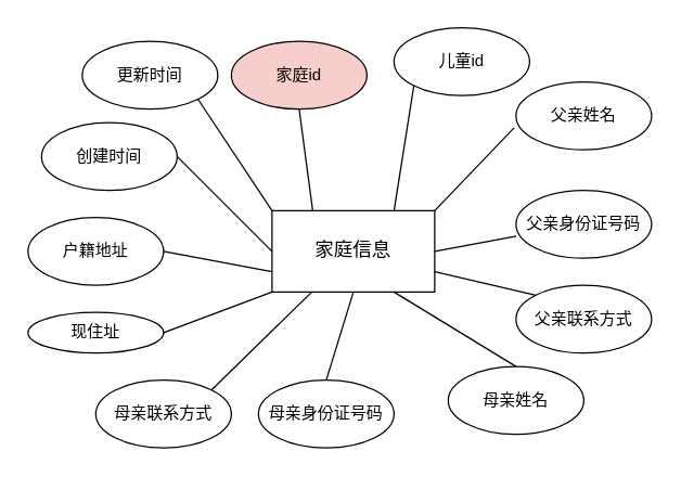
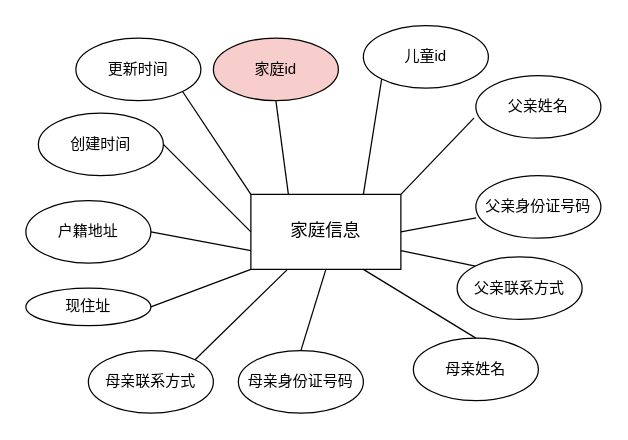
  <mxCell id="0" />
  <mxCell id="1" parent="0" />
  <mxCell id="2" value="&lt;p style=&quot;margin-left:21.25pt;mso-para-margin-left:0.0gd;text-indent:-21.25pt;&lt;br/&gt;mso-char-indent-count:0.0;mso-list:l0 level1 lfo1;&quot; class=&quot;MsoNormal&quot;&gt;&lt;span style=&quot;mso-spacerun:'yes';font-family:宋体;mso-ascii-font-family:Calibri;&lt;br/&gt;mso-hansi-font-family:Calibri;mso-bidi-font-family:'Times New Roman';font-size:10.5pt;&lt;br/&gt;mso-font-kerning:1.0pt;&quot;&gt;家庭信息&lt;/span&gt;&lt;/p&gt;" style="rounded=0;whiteSpace=wrap;html=1;" vertex="1" parent="1"><mxGeometry x="200" y="155" width="120" height="60" as="geometry" /></mxCell>
  <mxCell id="3" value="更新时间" style="ellipse;whiteSpace=wrap;html=1;" vertex="1" parent="1"><mxGeometry x="60" y="30" width="100" height="50" as="geometry" /></mxCell>
  <mxCell id="4" value="户籍地址" style="ellipse;whiteSpace=wrap;html=1;" vertex="1" parent="1"><mxGeometry x="20" y="160" width="100" height="50" as="geometry" /></mxCell>
  <mxCell id="5" value="母亲联系方式" style="ellipse;whiteSpace=wrap;html=1;" vertex="1" parent="1"><mxGeometry x="70" y="280" width="100" height="50" as="geometry" /></mxCell>
  <mxCell id="6" value="母亲身份证号码" style="ellipse;whiteSpace=wrap;html=1;" vertex="1" parent="1"><mxGeometry x="190" y="280" width="100" height="50" as="geometry" /></mxCell>
  <mxCell id="7" value="家庭id" style="ellipse;whiteSpace=wrap;html=1;fillColor=#f8cecc;" vertex="1" parent="1"><mxGeometry x="170" y="30" width="100" height="50" as="geometry" /></mxCell>
  <mxCell id="8" value="儿童id" style="ellipse;whiteSpace=wrap;html=1;" vertex="1" parent="1"><mxGeometry x="290" y="20" width="100" height="50" as="geometry" /></mxCell>
  <mxCell id="9" value="父亲姓名" style="ellipse;whiteSpace=wrap;html=1;" vertex="1" parent="1"><mxGeometry x="380" y="60" width="100" height="50" as="geometry" /></mxCell>
  <mxCell id="10" value="父亲身份证号码" style="ellipse;whiteSpace=wrap;html=1;" vertex="1" parent="1"><mxGeometry x="380" y="140" width="100" height="50" as="geometry" /></mxCell>
- <mxCell id="11" value="父亲联系方式" style="ellipse;whiteSpace=wrap;html=1;" vertex="1" parent="1"><mxGeometry x="380" y="210" width="100" height="50" as="geometry" /></mxCell>
+ <mxCell id="11" value="父亲联系方式" style="ellipse;whiteSpace=wrap;html=1;" vertex="1" parent="1"><mxGeometry x="365" y="205" width="100" height="50" as="geometry" /></mxCell>
  <mxCell id="12" value="母亲姓名" style="ellipse;whiteSpace=wrap;html=1;" vertex="1" parent="1"><mxGeometry x="330" y="270" width="100" height="50" as="geometry" /></mxCell>
  <mxCell id="13" value="创建时间" style="ellipse;whiteSpace=wrap;html=1;" vertex="1" parent="1"><mxGeometry x="30" y="90" width="100" height="50" as="geometry" /></mxCell>
  <mxCell id="14" value="现住址" style="ellipse;whiteSpace=wrap;html=1;" vertex="1" parent="1"><mxGeometry x="20" y="230" width="100" height="30" as="geometry" /></mxCell>
  <mxCell id="15" value="" style="endArrow=none;html=1;rounded=0;entryX=0;entryY=1;entryDx=0;entryDy=0;exitX=1;exitY=0.5;exitDx=0;exitDy=0;" edge="1" parent="1" source="14" target="2"><mxGeometry width="50" height="50" relative="1" as="geometry"><mxPoint x="-20" y="450" as="sourcePoint" /><mxPoint x="30" y="400" as="targetPoint" /></mxGeometry></mxCell>
  <mxCell id="16" value="" style="endArrow=none;html=1;rounded=0;exitX=1;exitY=0;exitDx=0;exitDy=0;" edge="1" parent="1" source="5" target="2"><mxGeometry width="50" height="50" relative="1" as="geometry"><mxPoint x="-10" y="460" as="sourcePoint" /><mxPoint x="40" y="410" as="targetPoint" /></mxGeometry></mxCell>
  <mxCell id="17" value="" style="endArrow=none;html=1;rounded=0;entryX=0.5;entryY=1;entryDx=0;entryDy=0;exitX=0.5;exitY=0;exitDx=0;exitDy=0;" edge="1" parent="1" source="6" target="2"><mxGeometry width="50" height="50" relative="1" as="geometry"><mxPoint x="0" y="470" as="sourcePoint" /><mxPoint x="50" y="420" as="targetPoint" /></mxGeometry></mxCell>
  <mxCell id="18" value="" style="endArrow=none;html=1;rounded=0;entryX=0.75;entryY=1;entryDx=0;entryDy=0;exitX=0.5;exitY=0;exitDx=0;exitDy=0;" edge="1" parent="1" source="12" target="2"><mxGeometry width="50" height="50" relative="1" as="geometry"><mxPoint x="10" y="480" as="sourcePoint" /><mxPoint x="60" y="430" as="targetPoint" /></mxGeometry></mxCell>
  <mxCell id="19" value="" style="endArrow=none;html=1;rounded=0;entryX=1;entryY=0.75;entryDx=0;entryDy=0;exitX=0;exitY=0;exitDx=0;exitDy=0;" edge="1" parent="1" source="11" target="2"><mxGeometry width="50" height="50" relative="1" as="geometry"><mxPoint x="20" y="490" as="sourcePoint" /><mxPoint x="70" y="440" as="targetPoint" /></mxGeometry></mxCell>
  <mxCell id="20" value="" style="endArrow=none;html=1;rounded=0;entryX=1;entryY=0.5;entryDx=0;entryDy=0;exitX=0.002;exitY=0.676;exitDx=0;exitDy=0;exitPerimeter=0;" edge="1" parent="1" source="10" target="2"><mxGeometry width="50" height="50" relative="1" as="geometry"><mxPoint x="30" y="500" as="sourcePoint" /><mxPoint x="80" y="450" as="targetPoint" /></mxGeometry></mxCell>
  <mxCell id="21" value="" style="endArrow=none;html=1;rounded=0;entryX=-0.014;entryY=0.676;entryDx=0;entryDy=0;entryPerimeter=0;exitX=1;exitY=0;exitDx=0;exitDy=0;" edge="1" parent="1" source="2" target="9"><mxGeometry width="50" height="50" relative="1" as="geometry"><mxPoint x="40" y="510" as="sourcePoint" /><mxPoint x="90" y="460" as="targetPoint" /></mxGeometry></mxCell>
  <mxCell id="22" value="" style="endArrow=none;html=1;rounded=0;entryX=0;entryY=1;entryDx=0;entryDy=0;exitX=0.75;exitY=0;exitDx=0;exitDy=0;" edge="1" parent="1" source="2" target="8"><mxGeometry width="50" height="50" relative="1" as="geometry"><mxPoint x="50" y="520" as="sourcePoint" /><mxPoint x="100" y="470" as="targetPoint" /></mxGeometry></mxCell>
  <mxCell id="23" value="" style="endArrow=none;html=1;rounded=0;entryX=0.5;entryY=1;entryDx=0;entryDy=0;exitX=0.25;exitY=0;exitDx=0;exitDy=0;" edge="1" parent="1" source="2" target="7"><mxGeometry width="50" height="50" relative="1" as="geometry"><mxPoint x="60" y="530" as="sourcePoint" /><mxPoint x="110" y="480" as="targetPoint" /></mxGeometry></mxCell>
  <mxCell id="24" value="" style="endArrow=none;html=1;rounded=0;entryX=1;entryY=1;entryDx=0;entryDy=0;exitX=0;exitY=0;exitDx=0;exitDy=0;" edge="1" parent="1" source="2" target="3"><mxGeometry width="50" height="50" relative="1" as="geometry"><mxPoint x="70" y="540" as="sourcePoint" /><mxPoint x="120" y="490" as="targetPoint" /></mxGeometry></mxCell>
  <mxCell id="25" value="" style="endArrow=none;html=1;rounded=0;entryX=1;entryY=0.5;entryDx=0;entryDy=0;exitX=0;exitY=0.5;exitDx=0;exitDy=0;" edge="1" parent="1" source="2" target="13"><mxGeometry width="50" height="50" relative="1" as="geometry"><mxPoint x="80" y="550" as="sourcePoint" /><mxPoint x="130" y="500" as="targetPoint" /></mxGeometry></mxCell>
  <mxCell id="26" value="" style="endArrow=none;html=1;rounded=0;entryX=1;entryY=0.5;entryDx=0;entryDy=0;exitX=0;exitY=0.75;exitDx=0;exitDy=0;" edge="1" parent="1" source="2" target="4"><mxGeometry width="50" height="50" relative="1" as="geometry"><mxPoint x="90" y="560" as="sourcePoint" /><mxPoint x="140" y="510" as="targetPoint" /></mxGeometry></mxCell>
